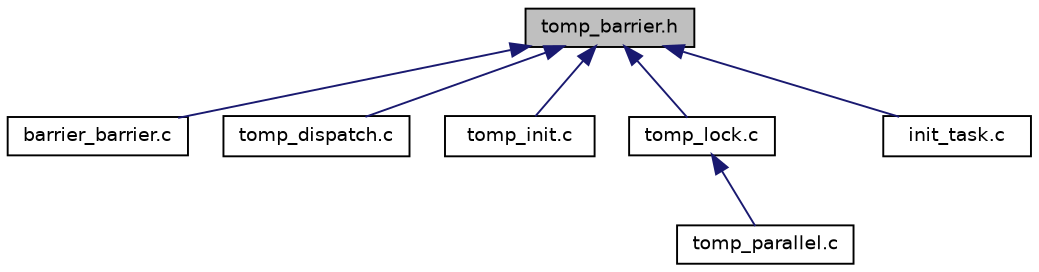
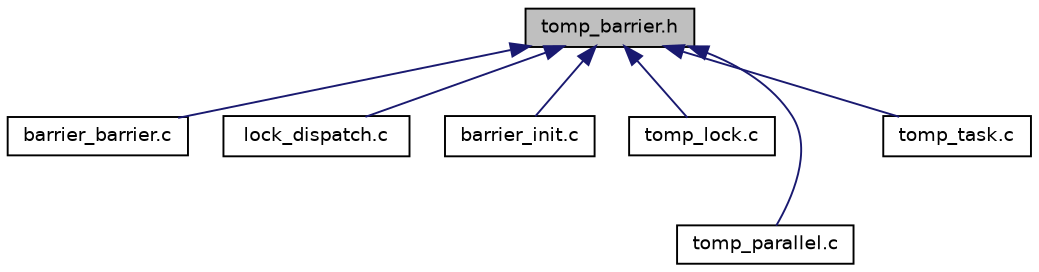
  digraph {
    node [color=black fillcolor=white fontname=Helvetica fontsize=10 shape=record style=filled]
    edge [color=midnightblue dir=back fontname=Helvetica fontsize=10 labelfontname=Helvetica labelfontsize=10 style=solid]
    n1 [fillcolor=grey75 fontcolor=black height=0.2 label="tomp_barrier.h" width=0.4]
    n2 [height=0.2 label="barrier_barrier.c" width=0.4]
-   n3 [height=0.2 label="tomp_dispatch.c" width=0.4]
-   n4 [height=0.2 label="tomp_init.c" width=0.4]
+   n3 [height=0.2 label="lock_dispatch.c" width=0.4]
+   n4 [height=0.2 label="barrier_init.c" width=0.4]
    n5 [height=0.2 label="tomp_lock.c" width=0.4]
    n6 [height=0.2 label="tomp_parallel.c" width=0.4]
-   n7 [height=0.2 label="init_task.c" width=0.4]
+   n7 [height=0.2 label="tomp_task.c" width=0.4]
    n1 -> n2
    n1 -> n3
    n1 -> n4
    n1 -> n5
-   n5 -> n6
+   n1 -> n6
    n1 -> n7
  }
